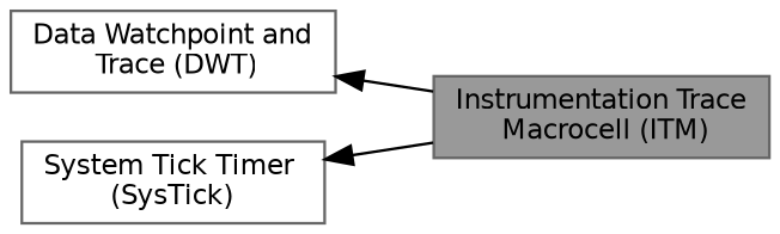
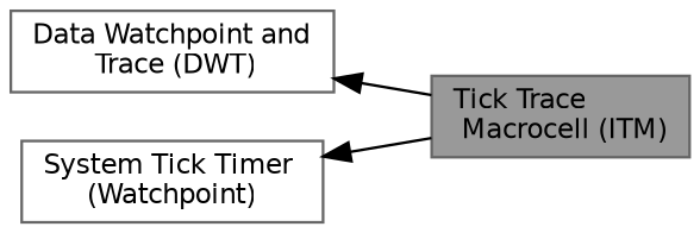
  digraph {
    rankdir=LR
    node [color=grey40 fillcolor=white fontname=Helvetica fontsize=10 shape=box style=filled]
    edge [dir=back fontname=Helvetica fontsize=10 labelfontname=Helvetica labelfontsize=10 shape=plaintext style=solid]
    n1 [height=0.2 label="Data Watchpoint and\l Trace (DWT)" width=0.4]
-   n2 [color=gray40 fillcolor=grey60 fontcolor=black height=0.2 label="Instrumentation Trace\l Macrocell (ITM)" width=0.4]
-   n3 [height=0.2 label="System Tick Timer \l(SysTick)" width=0.4]
+   n2 [color=gray40 fillcolor=grey60 fontcolor=black height=0.2 label="Tick Trace\l Macrocell (ITM)" width=0.4]
+   n3 [height=0.2 label="System Tick Timer \l(Watchpoint)" width=0.4]
    n1 -> n2
    n3 -> n2
  }
